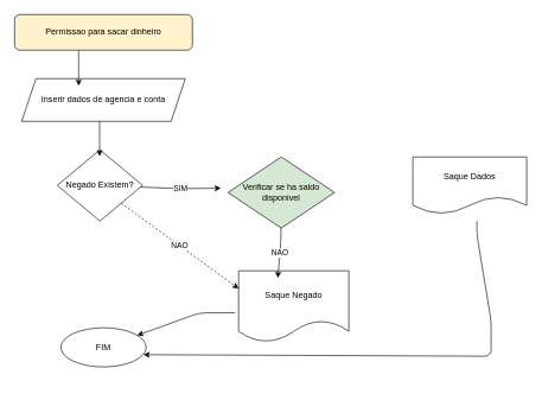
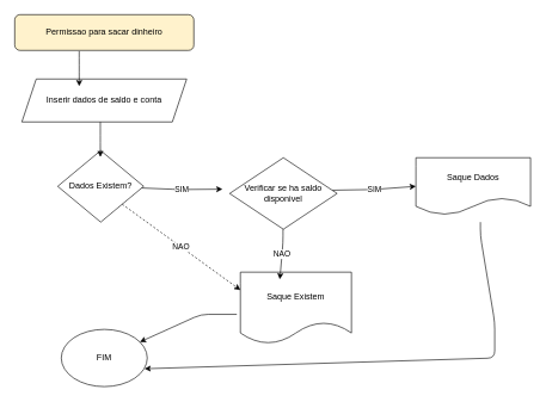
  <mxCell id="0" />
  <mxCell id="1" parent="0" />
  <mxCell id="2" value="Permissao para sacar dinheiro" style="rounded=1;whiteSpace=wrap;html=1;fillColor=#fff2cc;" vertex="1" parent="1"><mxGeometry x="20" y="20" width="250" height="50" as="geometry" /></mxCell>
- <mxCell id="3" value="Inserir dados de agencia e conta" style="shape=parallelogram;perimeter=parallelogramPerimeter;whiteSpace=wrap;html=1;fixedSize=1;" vertex="1" parent="1"><mxGeometry x="30" y="110" width="230" height="60" as="geometry" /></mxCell>
- <mxCell id="4" value="Negado Existem?" style="rhombus;whiteSpace=wrap;html=1;" vertex="1" parent="1"><mxGeometry x="80" y="210" width="120" height="100" as="geometry" /></mxCell>
- <mxCell id="5" value="Verificar se ha saldo disponivel" style="rhombus;whiteSpace=wrap;html=1;fillColor=#d5e8d4;" vertex="1" parent="1"><mxGeometry x="320" y="220" width="150" height="100" as="geometry" /></mxCell>
- <mxCell id="6" value="FIM" style="ellipse;whiteSpace=wrap;html=1;" vertex="1" parent="1"><mxGeometry x="85" y="460" width="120" height="55" as="geometry" /></mxCell>
+ <mxCell id="3" value="Inserir dados de saldo e conta" style="shape=parallelogram;perimeter=parallelogramPerimeter;whiteSpace=wrap;html=1;fixedSize=1;" vertex="1" parent="1"><mxGeometry x="30" y="110" width="230" height="60" as="geometry" /></mxCell>
+ <mxCell id="4" value="Dados Existem?" style="rhombus;whiteSpace=wrap;html=1;" vertex="1" parent="1"><mxGeometry x="80" y="210" width="120" height="100" as="geometry" /></mxCell>
+ <mxCell id="5" value="Verificar se ha saldo disponivel" style="rhombus;whiteSpace=wrap;html=1;" vertex="1" parent="1"><mxGeometry x="320" y="220" width="150" height="100" as="geometry" /></mxCell>
+ <mxCell id="6" value="FIM" style="ellipse;whiteSpace=wrap;html=1;" vertex="1" parent="1"><mxGeometry x="85" y="460" width="120" height="80" as="geometry" /></mxCell>
  <mxCell id="7" value="Saque Dados" style="shape=document;whiteSpace=wrap;html=1;boundedLbl=1;" vertex="1" parent="1"><mxGeometry x="580" y="220" width="160" height="80" as="geometry" /></mxCell>
- <mxCell id="8" value="Saque Negado" style="shape=document;whiteSpace=wrap;html=1;boundedLbl=1;" vertex="1" parent="1"><mxGeometry x="335" y="380" width="155" height="100" as="geometry" /></mxCell>
+ <mxCell id="8" value="Saque Existem" style="shape=document;whiteSpace=wrap;html=1;boundedLbl=1;" vertex="1" parent="1"><mxGeometry x="335" y="380" width="155" height="100" as="geometry" /></mxCell>
  <mxCell id="9" value="" style="endArrow=classic;html=1;entryX=0.348;entryY=0.167;entryDx=0;entryDy=0;entryPerimeter=0;" edge="1" parent="1" target="3"><mxGeometry width="50" height="50" relative="1" as="geometry"><mxPoint x="110" y="71" as="sourcePoint" /><mxPoint x="154" y="70" as="targetPoint" /><Array as="points"><mxPoint x="110" y="90" /></Array></mxGeometry></mxCell>
  <mxCell id="10" value="" style="endArrow=classic;html=1;entryX=0.348;entryY=0.167;entryDx=0;entryDy=0;entryPerimeter=0;" edge="1" parent="1"><mxGeometry width="50" height="50" relative="1" as="geometry"><mxPoint x="139.5" y="170" as="sourcePoint" /><mxPoint x="139.54" y="219.02" as="targetPoint" /><Array as="points"><mxPoint x="139.5" y="189" /></Array></mxGeometry></mxCell>
  <mxCell id="11" value="SIM" style="endArrow=classic;html=1;" edge="1" parent="1" source="4"><mxGeometry width="50" height="50" relative="1" as="geometry"><mxPoint x="250" y="245.49" as="sourcePoint" /><mxPoint x="310" y="264" as="targetPoint" /><Array as="points"><mxPoint x="250" y="264.49" /></Array></mxGeometry></mxCell>
  <mxCell id="12" value="NAO" style="endArrow=classic;html=1;entryX=0.355;entryY=0.1;entryDx=0;entryDy=0;entryPerimeter=0;" edge="1" parent="1" target="8"><mxGeometry width="50" height="50" relative="1" as="geometry"><mxPoint x="394.5" y="320" as="sourcePoint" /><mxPoint x="394.54" y="369.02" as="targetPoint" /><Array as="points"><mxPoint x="394.5" y="339" /></Array></mxGeometry></mxCell>
+ <mxCell id="13" value="SIM" style="endArrow=classic;html=1;entryX=0;entryY=0.5;entryDx=0;entryDy=0;exitX=0.957;exitY=0.454;exitDx=0;exitDy=0;exitPerimeter=0;" edge="1" parent="1" source="5" target="7"><mxGeometry width="50" height="50" relative="1" as="geometry"><mxPoint x="520" y="245.49" as="sourcePoint" /><mxPoint x="520.04" y="294.51" as="targetPoint" /><Array as="points"><mxPoint x="520" y="264.49" /></Array></mxGeometry></mxCell>
  <mxCell id="14" value="" style="endArrow=classic;html=1;entryX=0.968;entryY=0.688;entryDx=0;entryDy=0;entryPerimeter=0;" edge="1" parent="1" target="6"><mxGeometry width="50" height="50" relative="1" as="geometry"><mxPoint x="670" y="310" as="sourcePoint" /><mxPoint x="670" y="540" as="targetPoint" /><Array as="points"><mxPoint x="670" y="329" /><mxPoint x="690" y="450" /><mxPoint x="690" y="500" /></Array></mxGeometry></mxCell>
  <mxCell id="15" value="" style="endArrow=classic;html=1;" edge="1" parent="1" target="6"><mxGeometry width="50" height="50" relative="1" as="geometry"><mxPoint x="330" y="439" as="sourcePoint" /><mxPoint x="280.04" y="469.02" as="targetPoint" /><Array as="points"><mxPoint x="280" y="439" /></Array></mxGeometry></mxCell>
  <mxCell id="16" value="NAO" style="endArrow=classic;html=1;exitX=1;exitY=1;exitDx=0;exitDy=0;entryX=0;entryY=0.25;entryDx=0;entryDy=0;dashed=1;" edge="1" parent="1" source="4" target="8"><mxGeometry width="50" height="50" relative="1" as="geometry"><mxPoint x="200" y="360" as="sourcePoint" /><mxPoint x="250" y="310" as="targetPoint" /></mxGeometry></mxCell>
